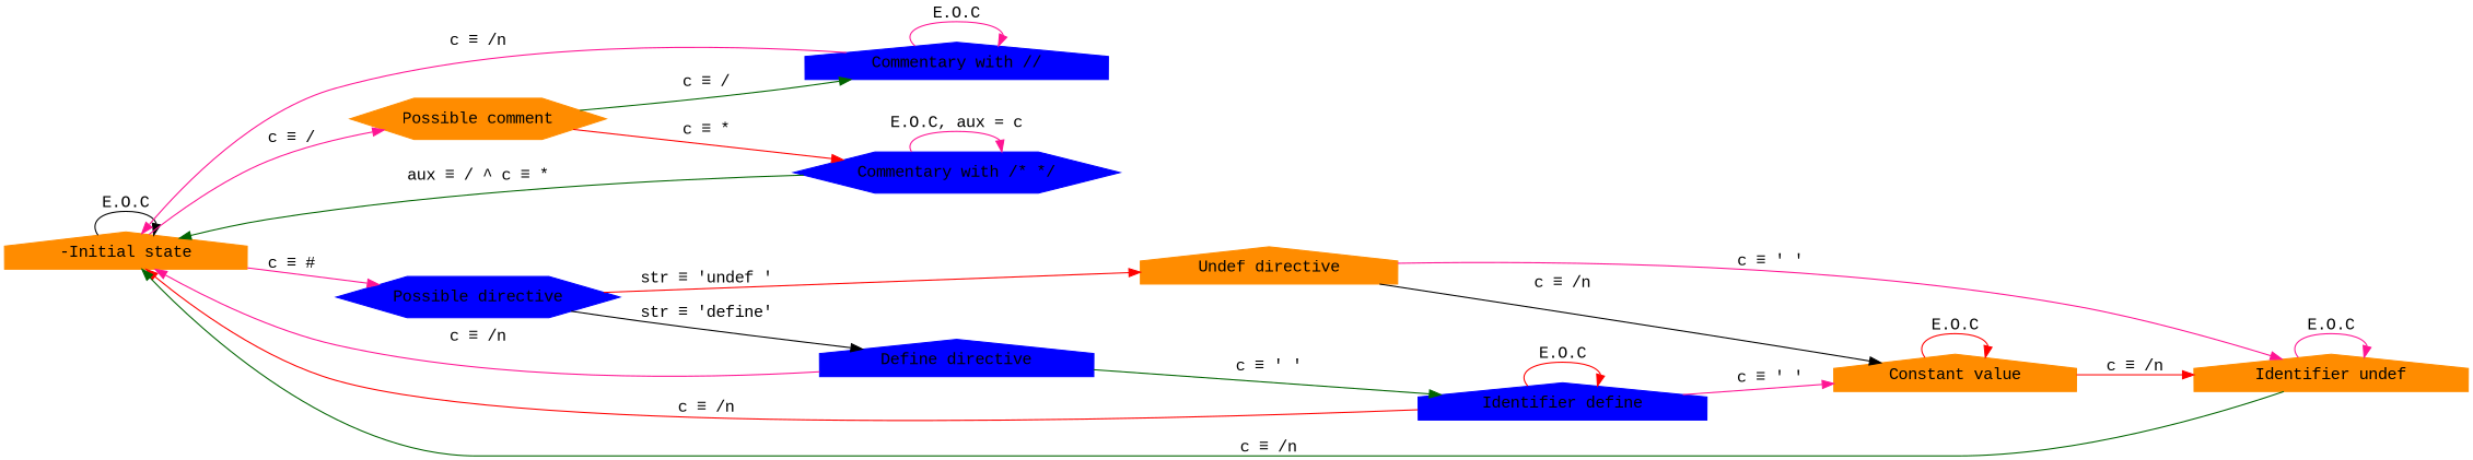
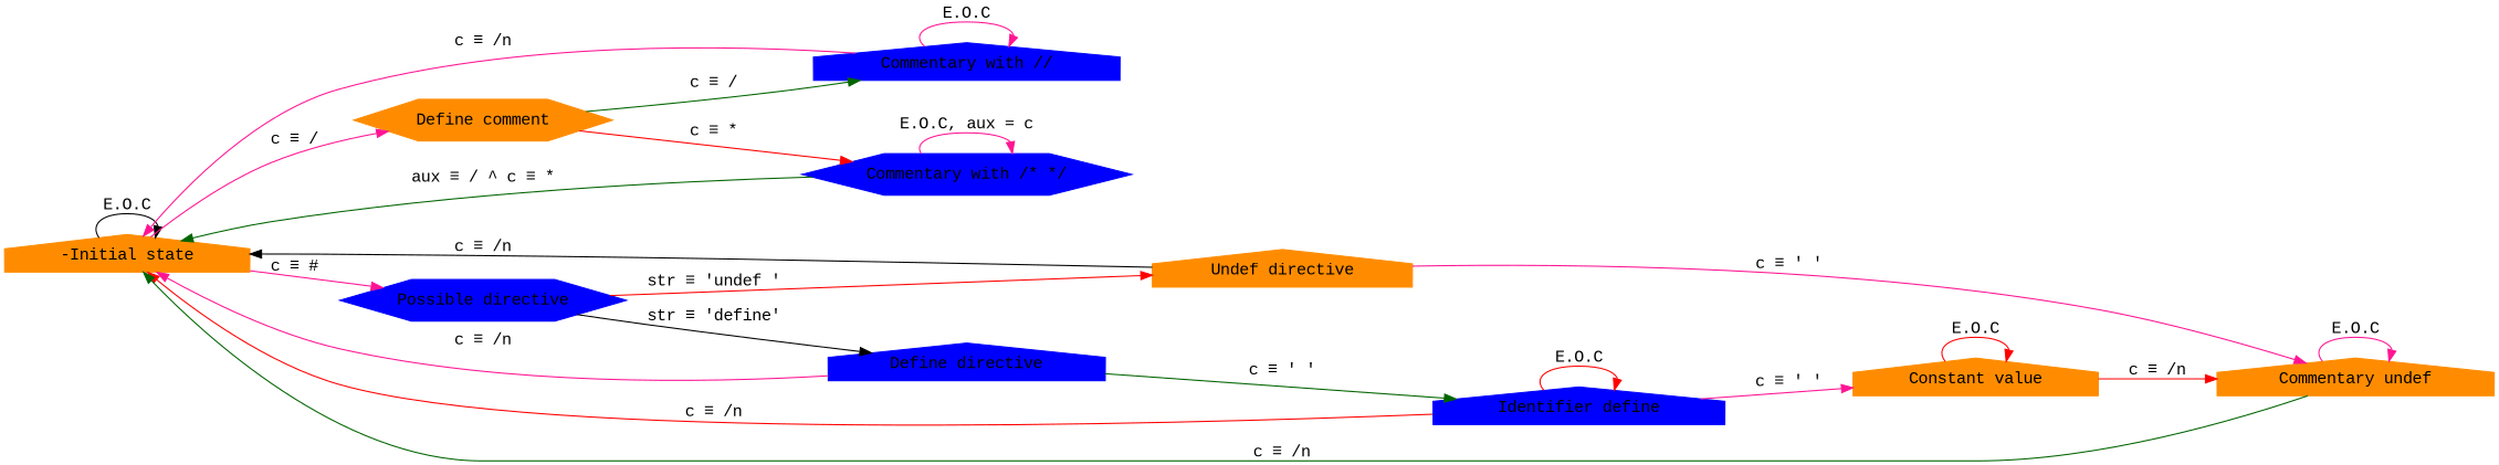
  digraph {
    fontname="Liberation Mono"
    rankdir=LR
    node [color=darkorange fontname="Liberation Mono" shape=house style=filled]
    edge [color=deeppink fontname="Liberation Mono"]
    "-Initial state"
-   "Possible comment" [shape=hexagon]
+   "Possible comment" [shape=hexagon label="Define comment"]
    "Possible directive" [color=blue shape=hexagon]
    "Commentary with //" [color=blue]
    "Commentary with /* */" [color=blue shape=hexagon]
    "Define directive" [color=blue]
    "Undef directive"
    "Identifier define" [color=blue]
-   "Identifier undef"
+   "Identifier undef" [label="Commentary undef"]
    "Constant value"
    "-Initial state" -> "-Initial state" [color=black label="E.O.C"]
    "-Initial state" -> "Possible comment" [label="c ≡ /"]
    "-Initial state" -> "Possible directive" [label="c ≡ #"]
    "Possible comment" -> "Commentary with //" [color=darkgreen label="c ≡ /"]
    "Possible comment" -> "Commentary with /* */" [color=red label="c ≡ *"]
    "Possible directive" -> "Define directive" [color=black label="str ≡ 'define'"]
    "Possible directive" -> "Undef directive" [color=red label="str ≡ 'undef '"]
    "Commentary with //" -> "-Initial state" [label="c ≡ /n"]
    "Commentary with //" -> "Commentary with //" [label="E.O.C"]
    "Commentary with /* */" -> "-Initial state" [color=darkgreen label="aux ≡ / ^ c ≡ *"]
    "Commentary with /* */" -> "Commentary with /* */" [label="E.O.C, aux = c"]
    "Define directive" -> "-Initial state" [label="c ≡ /n"]
    "Define directive" -> "Identifier define" [color=darkgreen label=" c ≡ ' ' "]
-   "Undef directive" -> "Constant value" [color=black label="c ≡ /n"]
+   "Undef directive" -> "-Initial state" [color=black label="c ≡ /n"]
    "Undef directive" -> "Identifier undef" [label="c ≡ ' '"]
    "Identifier define" -> "-Initial state" [color=red label=" c ≡ /n "]
    "Identifier define" -> "Identifier define" [color=red label=" E.O.C "]
    "Identifier define" -> "Constant value" [label=" c ≡ ' ' "]
    "Identifier undef" -> "-Initial state" [color=darkgreen label=" c ≡ /n "]
    "Identifier undef" -> "Identifier undef" [label=" E.O.C "]
    "Constant value" -> "Identifier undef" [color=red label=" c ≡ /n "]
    "Constant value" -> "Constant value" [color=red label=" E.O.C "]
  }
